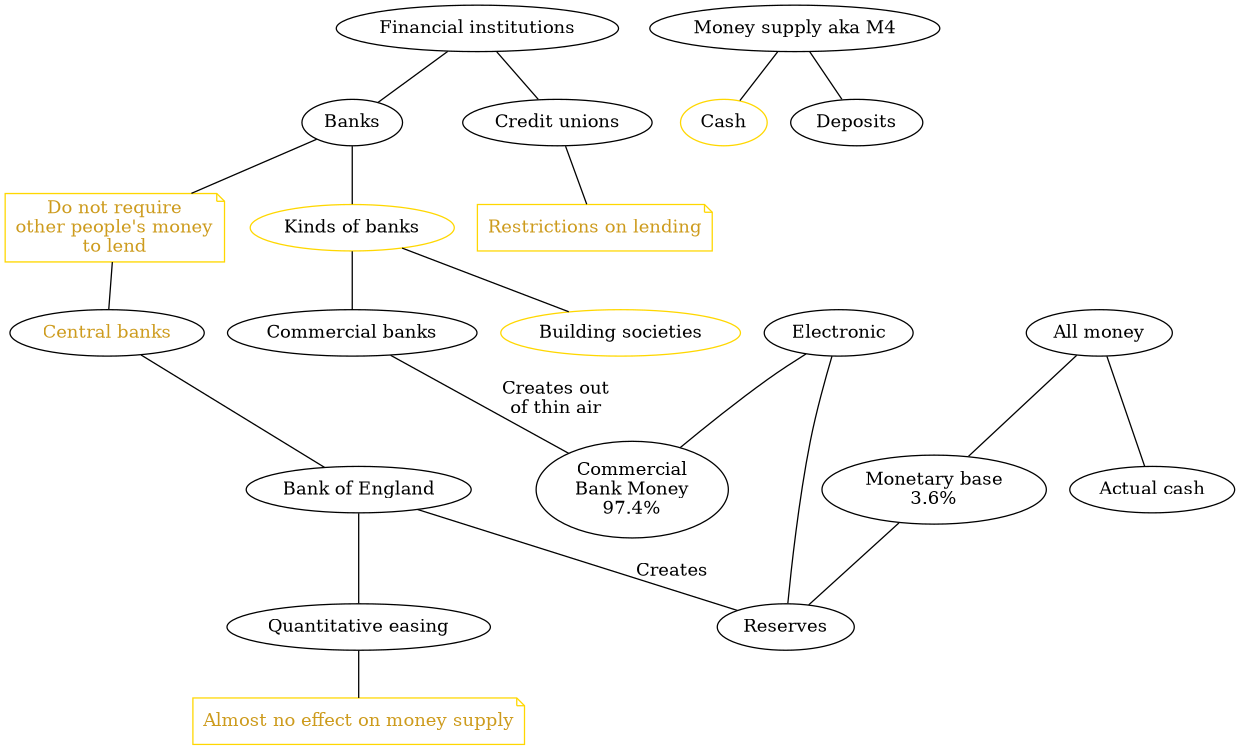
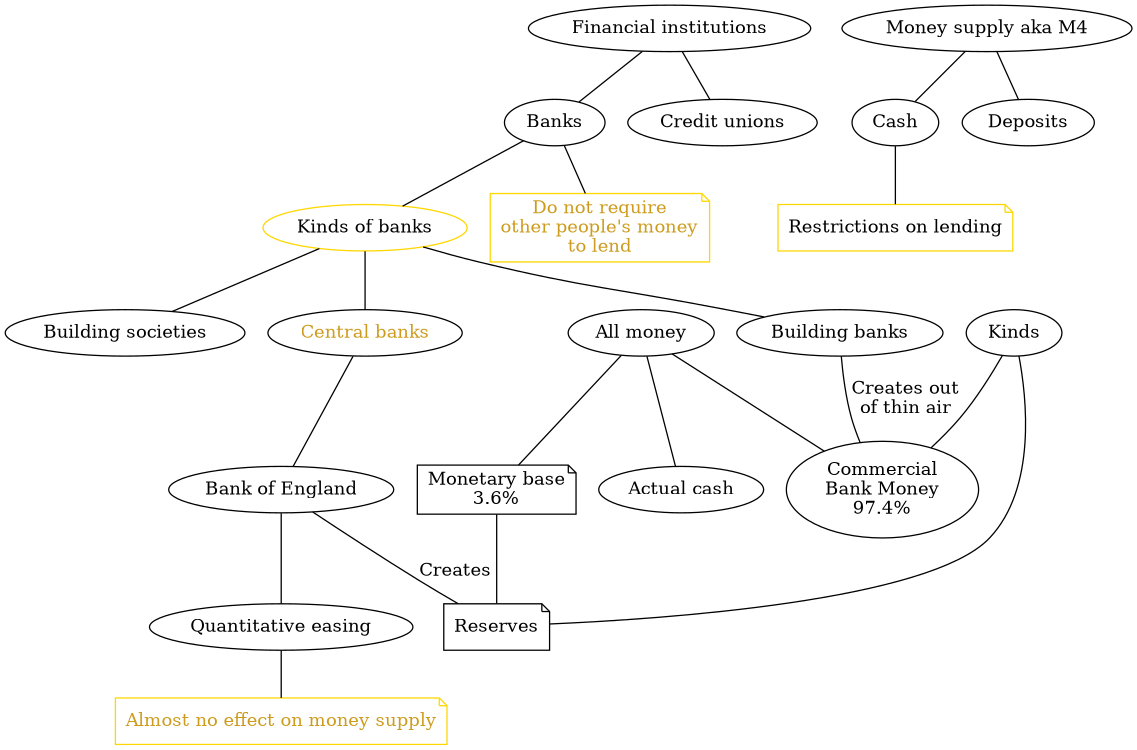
  graph {
    n1 [label="Financial institutions"]
    n2 [label=Banks]
    n3 [label="Credit unions"]
    n4 [color=gold label="Kinds of banks"]
    n5 [color=gold fontcolor=goldenrod3 label="Do not require\nother people's money\nto lend" shape=note]
-   n6 [color=gold fontcolor=goldenrod3 label="Restrictions on lending" shape=note]
-   "Building societies" [color=gold]
-   n8 [label="Commercial banks"]
+   n6 [color=gold fontcolor=black label="Restrictions on lending" shape=note]
+   "Building societies"
+   n8 [label="Building banks"]
    n9 [fontcolor=goldenrod3 label="Central banks"]
    n10 [label="Commercial\nBank Money\n97.4%"]
    n11 [label="Bank of England"]
    n12 [label="All money"]
-   n13 [label="Monetary base\n3.6%"]
+   n13 [label="Monetary base\n3.6%" shape=note]
    "Actual cash"
-   n15 [label=Reserves]
+   n15 [label=Reserves shape=note]
    n16 [label="Money supply aka M4"]
-   Cash [color=gold]
+   Cash
    Deposits
    n19 [label="Quantitative easing"]
    n20 [color=gold fontcolor=goldenrod3 label="Almost no effect on money supply" shape=note]
-   n21 [label=Electronic]
+   n21 [label=Kinds]
    n1 -- n2
    n1 -- n3
    n2 -- n4
    n2 -- n5
-   n3 -- n6
+   Cash -- n6
    n4 -- "Building societies"
    n4 -- n8
-   n5 -- n9
+   n4 -- n9
    n8 -- n10 [label="Creates out\nof thin air"]
    n9 -- n11
    n11 -- n15 [label=Creates]
    n11 -- n19
+   n12 -- n10
    n12 -- n13
    n12 -- "Actual cash"
    n13 -- n15
    n16 -- Cash
    n16 -- Deposits
    n19 -- n20
    n21 -- n10
    n21 -- n15
  }
